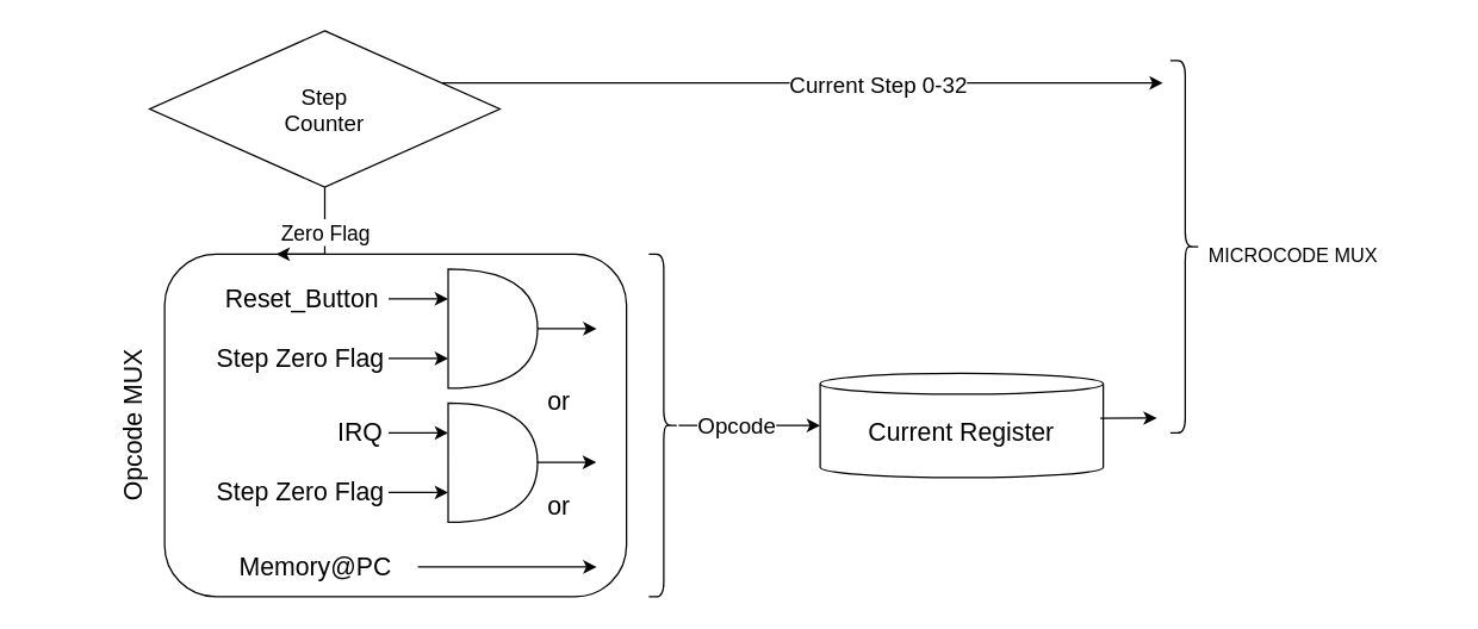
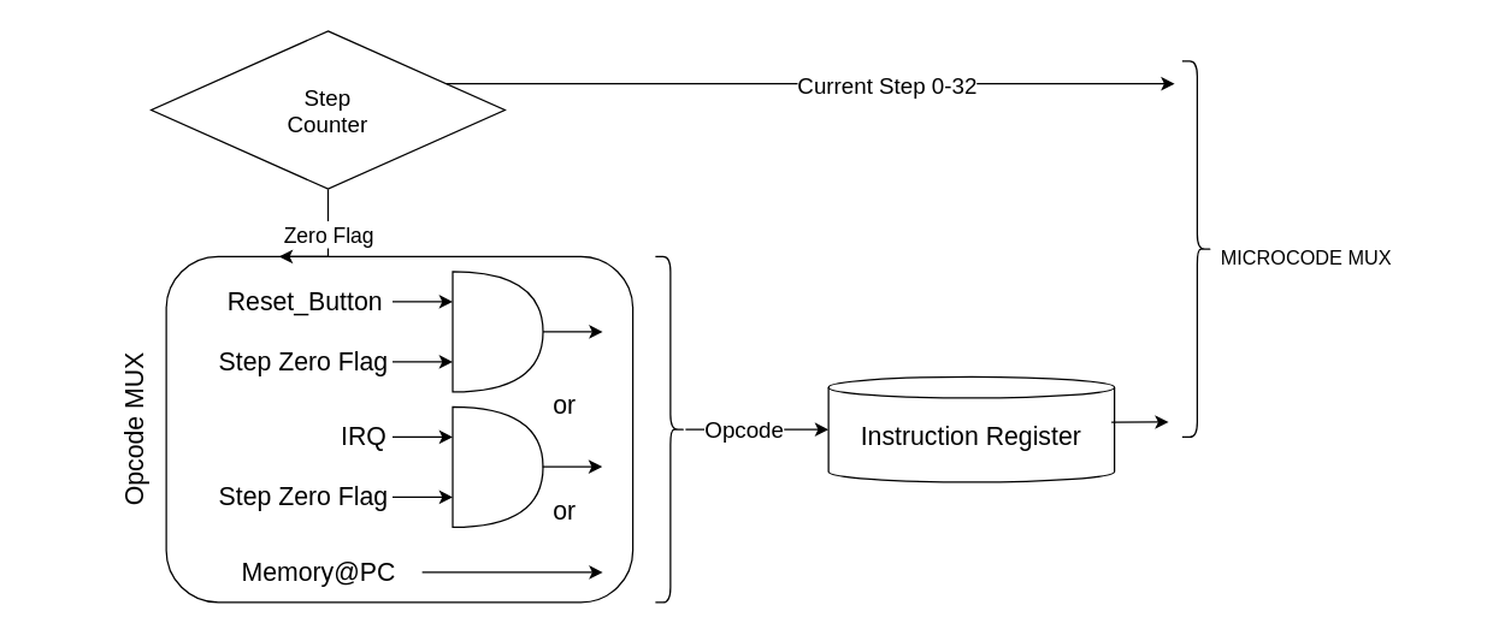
  <mxCell id="0" />
  <mxCell id="1" parent="0" />
  <mxCell id="2" value="" style="rounded=1;whiteSpace=wrap;html=1;fontSize=17;" vertex="1" parent="1"><mxGeometry x="110" y="170" width="310" height="230" as="geometry" /></mxCell>
  <mxCell id="3" style="edgeStyle=orthogonalEdgeStyle;rounded=0;orthogonalLoop=1;jettySize=auto;html=1;fontSize=17;" edge="1" parent="1"><mxGeometry relative="1" as="geometry"><mxPoint x="260.31" y="200" as="sourcePoint" /><mxPoint x="300.31" y="200" as="targetPoint" /><Array as="points"><mxPoint x="270.31" y="200" /><mxPoint x="270.31" y="200" /></Array></mxGeometry></mxCell>
  <mxCell id="4" value="Reset_Button" style="edgeLabel;html=1;align=center;verticalAlign=middle;resizable=0;points=[];fontSize=17;" vertex="1" connectable="0" parent="3"><mxGeometry x="-0.321" y="1" relative="1" as="geometry"><mxPoint x="-73" y="1" as="offset" /></mxGeometry></mxCell>
  <mxCell id="5" style="edgeStyle=orthogonalEdgeStyle;rounded=0;orthogonalLoop=1;jettySize=auto;html=1;fontSize=17;entryX=0;entryY=0.833;entryDx=0;entryDy=0;entryPerimeter=0;" edge="1" parent="1"><mxGeometry relative="1" as="geometry"><mxPoint x="260.31" y="240" as="sourcePoint" /><mxPoint x="300.31" y="240" as="targetPoint" /><Array as="points"><mxPoint x="300.31" y="240.02" /><mxPoint x="300.31" y="240.02" /></Array></mxGeometry></mxCell>
  <mxCell id="6" value="Step Zero Flag" style="edgeLabel;html=1;align=center;verticalAlign=middle;resizable=0;points=[];fontSize=17;" vertex="1" connectable="0" parent="5"><mxGeometry x="-0.321" y="1" relative="1" as="geometry"><mxPoint x="-74" y="1" as="offset" /></mxGeometry></mxCell>
  <mxCell id="7" style="edgeStyle=orthogonalEdgeStyle;rounded=0;orthogonalLoop=1;jettySize=auto;html=1;fontSize=17;" edge="1" parent="1" source="8"><mxGeometry relative="1" as="geometry"><mxPoint x="399.97" y="220" as="targetPoint" /></mxGeometry></mxCell>
  <mxCell id="8" value="" style="shape=or;whiteSpace=wrap;html=1;fontSize=17;" vertex="1" parent="1"><mxGeometry x="300.31" y="180" width="60" height="80" as="geometry" /></mxCell>
  <mxCell id="9" style="edgeStyle=orthogonalEdgeStyle;rounded=0;orthogonalLoop=1;jettySize=auto;html=1;fontSize=17;" edge="1" parent="1"><mxGeometry relative="1" as="geometry"><mxPoint x="260.31" y="290" as="sourcePoint" /><mxPoint x="300.31" y="290" as="targetPoint" /><Array as="points"><mxPoint x="270.31" y="290" /><mxPoint x="270.31" y="290" /></Array></mxGeometry></mxCell>
  <mxCell id="10" value="IRQ" style="edgeLabel;html=1;align=center;verticalAlign=middle;resizable=0;points=[];fontSize=17;" vertex="1" connectable="0" parent="9"><mxGeometry x="-0.321" y="1" relative="1" as="geometry"><mxPoint x="-34" y="1" as="offset" /></mxGeometry></mxCell>
  <mxCell id="11" style="edgeStyle=orthogonalEdgeStyle;rounded=0;orthogonalLoop=1;jettySize=auto;html=1;fontSize=17;entryX=0;entryY=0.833;entryDx=0;entryDy=0;entryPerimeter=0;" edge="1" parent="1"><mxGeometry relative="1" as="geometry"><mxPoint x="260.31" y="330" as="sourcePoint" /><mxPoint x="300.31" y="330" as="targetPoint" /><Array as="points"><mxPoint x="300.31" y="330.02" /><mxPoint x="300.31" y="330.02" /></Array></mxGeometry></mxCell>
  <mxCell id="12" value="Step Zero Flag" style="edgeLabel;html=1;align=center;verticalAlign=middle;resizable=0;points=[];fontSize=17;" vertex="1" connectable="0" parent="11"><mxGeometry x="-0.321" y="1" relative="1" as="geometry"><mxPoint x="-74" y="1" as="offset" /></mxGeometry></mxCell>
  <mxCell id="13" value="" style="shape=or;whiteSpace=wrap;html=1;fontSize=17;" vertex="1" parent="1"><mxGeometry x="300.31" y="270" width="60" height="80" as="geometry" /></mxCell>
  <mxCell id="14" style="edgeStyle=orthogonalEdgeStyle;rounded=0;orthogonalLoop=1;jettySize=auto;html=1;entryX=0;entryY=0.5;entryDx=0;entryDy=0;entryPerimeter=0;fontSize=17;" edge="1" parent="1" source="16"><mxGeometry relative="1" as="geometry"><mxPoint x="550" y="285" as="targetPoint" /></mxGeometry></mxCell>
  <mxCell id="15" value="&lt;font style=&quot;font-size: 15px;&quot;&gt;Opcode&lt;/font&gt;" style="edgeLabel;html=1;align=center;verticalAlign=middle;resizable=0;points=[];fontSize=17;" vertex="1" connectable="0" parent="14"><mxGeometry x="-0.44" y="1" relative="1" as="geometry"><mxPoint x="11" y="1" as="offset" /></mxGeometry></mxCell>
  <mxCell id="16" value="" style="shape=curlyBracket;whiteSpace=wrap;html=1;rounded=1;flipH=1;fontSize=17;" vertex="1" parent="1"><mxGeometry x="435" y="170" width="20" height="230" as="geometry" /></mxCell>
  <mxCell id="17" style="edgeStyle=orthogonalEdgeStyle;rounded=0;orthogonalLoop=1;jettySize=auto;html=1;fontSize=17;" edge="1" parent="1"><mxGeometry relative="1" as="geometry"><mxPoint x="280" y="380" as="sourcePoint" /><mxPoint x="400" y="380" as="targetPoint" /><Array as="points" /></mxGeometry></mxCell>
  <mxCell id="18" value="Memory@PC" style="edgeLabel;html=1;align=center;verticalAlign=middle;resizable=0;points=[];fontSize=17;" vertex="1" connectable="0" parent="17"><mxGeometry x="-0.321" y="1" relative="1" as="geometry"><mxPoint x="-111" y="1" as="offset" /></mxGeometry></mxCell>
  <mxCell id="19" value="Opcode MUX" style="text;html=1;strokeColor=none;fillColor=none;align=center;verticalAlign=middle;whiteSpace=wrap;rounded=0;fontSize=17;rotation=-90;" vertex="1" parent="1"><mxGeometry x="20" y="270" width="140" height="30" as="geometry" /></mxCell>
  <mxCell id="20" style="edgeStyle=orthogonalEdgeStyle;rounded=0;orthogonalLoop=1;jettySize=auto;html=1;fontSize=17;" edge="1" parent="1"><mxGeometry relative="1" as="geometry"><mxPoint x="359.97" y="309.79" as="sourcePoint" /><mxPoint x="399.63" y="309.79" as="targetPoint" /></mxGeometry></mxCell>
  <mxCell id="21" value="or" style="text;html=1;strokeColor=none;fillColor=none;align=center;verticalAlign=middle;whiteSpace=wrap;rounded=0;fontSize=17;" vertex="1" parent="1"><mxGeometry x="360.31" y="330" width="30" height="20" as="geometry" /></mxCell>
  <mxCell id="22" value="or" style="text;html=1;strokeColor=none;fillColor=none;align=center;verticalAlign=middle;whiteSpace=wrap;rounded=0;fontSize=17;" vertex="1" parent="1"><mxGeometry x="360.31" y="260" width="30" height="20" as="geometry" /></mxCell>
- <mxCell id="23" value="&lt;font style=&quot;font-size: 17px;&quot;&gt;Current Register&lt;/font&gt;" style="shape=cylinder3;whiteSpace=wrap;html=1;boundedLbl=1;backgroundOutline=1;size=7;" vertex="1" parent="1"><mxGeometry x="550" y="250" width="190" height="70" as="geometry" /></mxCell>
+ <mxCell id="23" value="&lt;font style=&quot;font-size: 17px;&quot;&gt;Instruction Register&lt;/font&gt;" style="shape=cylinder3;whiteSpace=wrap;html=1;boundedLbl=1;backgroundOutline=1;size=7;" vertex="1" parent="1"><mxGeometry x="550" y="250" width="190" height="70" as="geometry" /></mxCell>
  <mxCell id="24" style="edgeStyle=orthogonalEdgeStyle;rounded=0;orthogonalLoop=1;jettySize=auto;html=1;fontSize=15;" edge="1" parent="1" source="28"><mxGeometry relative="1" as="geometry"><mxPoint x="780" y="55" as="targetPoint" /><Array as="points"><mxPoint x="760" y="55" /><mxPoint x="760" y="55" /></Array></mxGeometry></mxCell>
  <mxCell id="25" value="&lt;font style=&quot;font-size: 15px;&quot;&gt;Current Step 0-32&lt;/font&gt;" style="edgeLabel;html=1;align=center;verticalAlign=middle;resizable=0;points=[];fontSize=12;" vertex="1" connectable="0" parent="24"><mxGeometry x="-0.415" y="1" relative="1" as="geometry"><mxPoint x="151" y="1" as="offset" /></mxGeometry></mxCell>
  <mxCell id="26" style="edgeStyle=orthogonalEdgeStyle;rounded=0;orthogonalLoop=1;jettySize=auto;html=1;fontSize=15;exitX=0.5;exitY=1;exitDx=0;exitDy=0;" edge="1" parent="1" source="28"><mxGeometry relative="1" as="geometry"><mxPoint x="185" y="170" as="targetPoint" /><Array as="points"><mxPoint x="185" y="170" /></Array></mxGeometry></mxCell>
  <mxCell id="27" value="&lt;font style=&quot;font-size: 14px;&quot;&gt;Zero Flag&lt;/font&gt;" style="edgeLabel;html=1;align=center;verticalAlign=middle;resizable=0;points=[];fontSize=15;" vertex="1" connectable="0" parent="26"><mxGeometry x="0.107" y="1" relative="1" as="geometry"><mxPoint x="-1" y="-14" as="offset" /></mxGeometry></mxCell>
  <mxCell id="28" value="Step&lt;br&gt;Counter" style="rhombus;whiteSpace=wrap;html=1;fontSize=15;" vertex="1" parent="1"><mxGeometry x="100" y="20" width="235" height="105" as="geometry" /></mxCell>
  <mxCell id="29" style="edgeStyle=orthogonalEdgeStyle;rounded=0;orthogonalLoop=1;jettySize=auto;html=1;fontSize=15;entryX=0.95;entryY=1;entryDx=0;entryDy=0;entryPerimeter=0;exitX=1;exitY=0.432;exitDx=0;exitDy=0;exitPerimeter=0;" edge="1" parent="1" source="23"><mxGeometry relative="1" as="geometry"><mxPoint x="776" y="280" as="targetPoint" /><mxPoint x="700" y="284.67" as="sourcePoint" /><Array as="points"><mxPoint x="738" y="280" /></Array></mxGeometry></mxCell>
  <mxCell id="30" value="MICROCODE MUX" style="text;strokeColor=none;fillColor=none;align=left;verticalAlign=middle;spacingLeft=4;spacingRight=4;overflow=hidden;points=[[0,0.5],[1,0.5]];portConstraint=eastwest;rotatable=0;fontSize=13;" vertex="1" parent="1"><mxGeometry x="805" y="155" width="165" height="30" as="geometry" /></mxCell>
  <mxCell id="31" value="" style="shape=curlyBracket;whiteSpace=wrap;html=1;rounded=1;flipH=1;fontSize=17;" vertex="1" parent="1"><mxGeometry x="785" y="40" width="20" height="250" as="geometry" /></mxCell>
